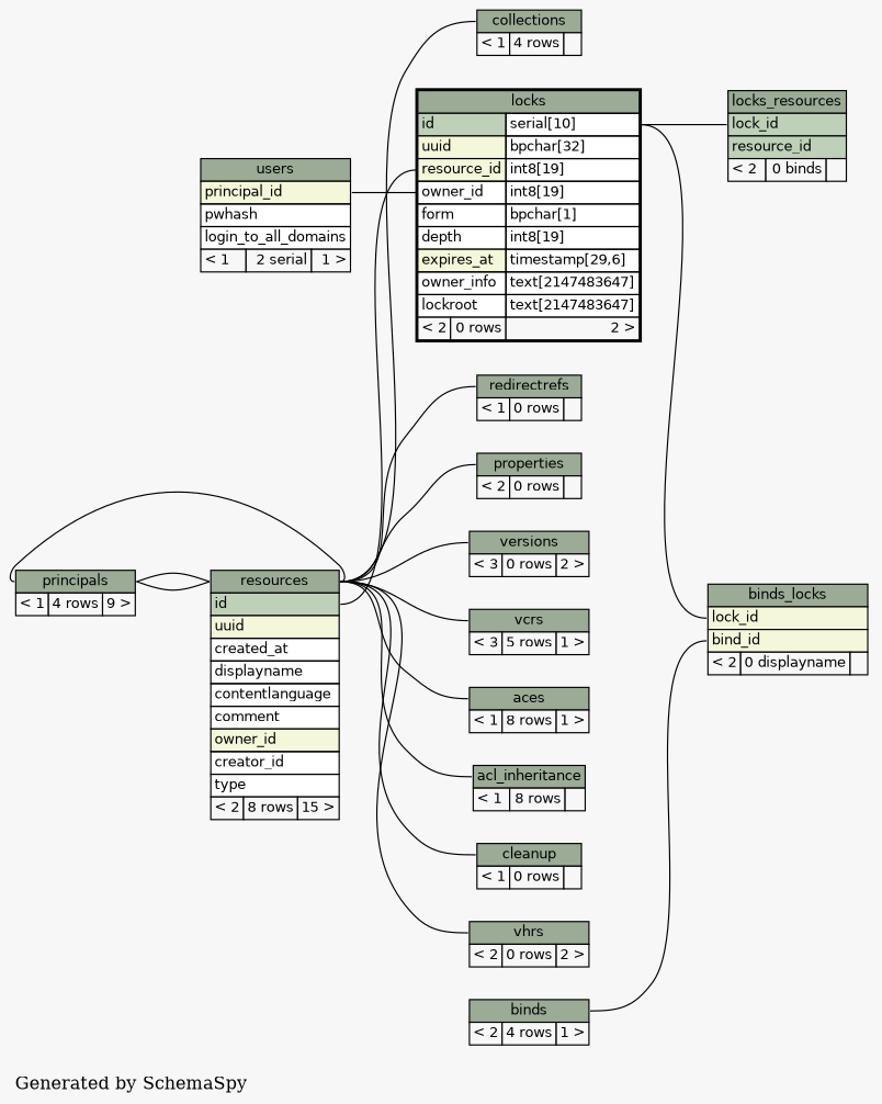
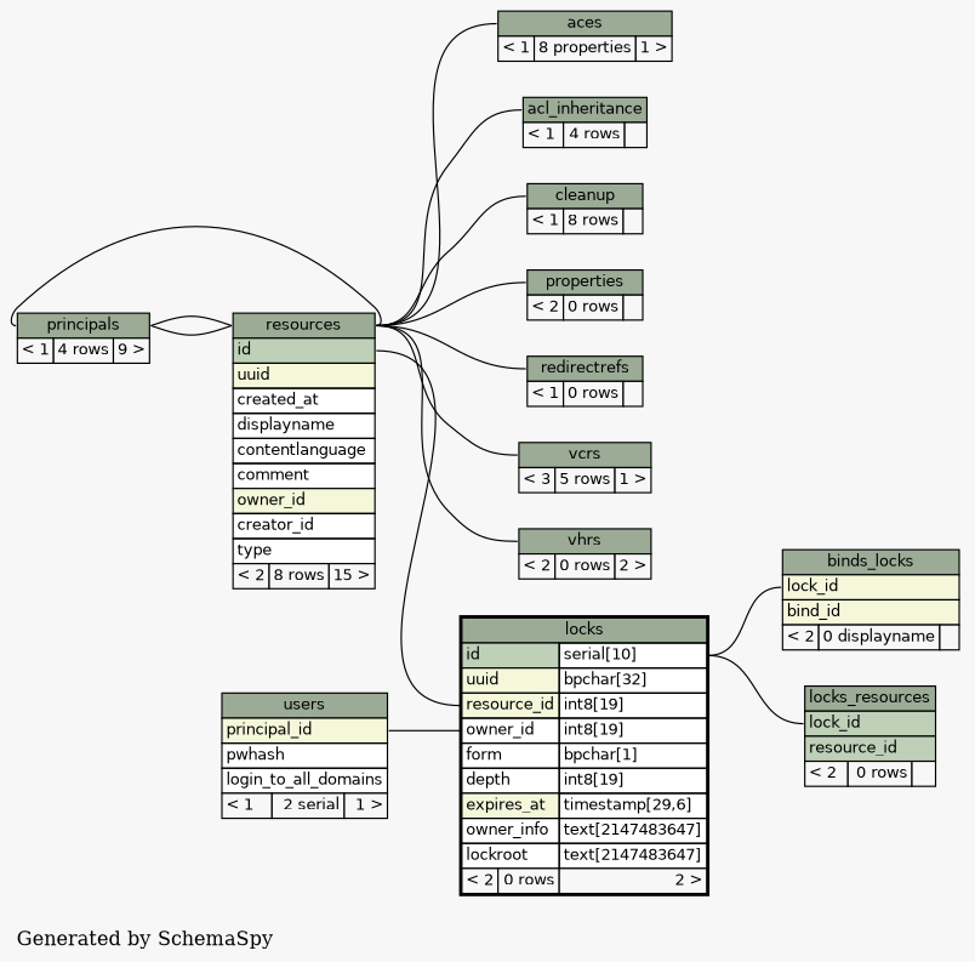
  digraph {
    bgcolor="#f7f7f7"
    label="\nGenerated by SchemaSpy"
    labeljust=l
    rankdir=RL
    node [fontname=Helvetica fontsize=11 shape=plaintext]
    edge [arrowhead=none arrowsize=0.8 arrowtail=crowtee headport="resources.heading:e" tailport="resources.heading:w"]
-   n1 [label=<     <TABLE BORDER="0" CELLBORDER="1" CELLSPACING="0" BGCOLOR="#ffffff">       <TR><TD PORT="aces.heading" COLSPAN="3" BGCOLOR="#9bab96" ALIGN="CENTER">aces</TD></TR>       <TR><TD ALIGN="LEFT" BGCOLOR="#f7f7f7">&lt; 1</TD><TD ALIGN="RIGHT" BGCOLOR="#f7f7f7">8 rows</TD><TD ALIGN="RIGHT" BGCOLOR="#f7f7f7">1 &gt;</TD></TR>     </TABLE>>]
+   n1 [label=<     <TABLE BORDER="0" CELLBORDER="1" CELLSPACING="0" BGCOLOR="#ffffff">       <TR><TD PORT="aces.heading" COLSPAN="3" BGCOLOR="#9bab96" ALIGN="CENTER">aces</TD></TR>       <TR><TD ALIGN="LEFT" BGCOLOR="#f7f7f7">&lt; 1</TD><TD ALIGN="RIGHT" BGCOLOR="#f7f7f7">8 properties</TD><TD ALIGN="RIGHT" BGCOLOR="#f7f7f7">1 &gt;</TD></TR>     </TABLE>>]
    n2 [label=<     <TABLE BORDER="0" CELLBORDER="1" CELLSPACING="0" BGCOLOR="#ffffff">       <TR><TD PORT="resources.heading" COLSPAN="3" BGCOLOR="#9bab96" ALIGN="CENTER">resources</TD></TR>       <TR><TD PORT="id" COLSPAN="3" BGCOLOR="#bed1b8" ALIGN="LEFT">id</TD></TR>       <TR><TD PORT="uuid" COLSPAN="3" BGCOLOR="#f4f7da" ALIGN="LEFT">uuid</TD></TR>       <TR><TD PORT="created_at" COLSPAN="3" ALIGN="LEFT">created_at</TD></TR>       <TR><TD PORT="displayname" COLSPAN="3" ALIGN="LEFT">displayname</TD></TR>       <TR><TD PORT="contentlanguage" COLSPAN="3" ALIGN="LEFT">contentlanguage</TD></TR>       <TR><TD PORT="comment" COLSPAN="3" ALIGN="LEFT">comment</TD></TR>       <TR><TD PORT="owner_id" COLSPAN="3" BGCOLOR="#f4f7da" ALIGN="LEFT">owner_id</TD></TR>       <TR><TD PORT="creator_id" COLSPAN="3" ALIGN="LEFT">creator_id</TD></TR>       <TR><TD PORT="type" COLSPAN="3" ALIGN="LEFT">type</TD></TR>       <TR><TD ALIGN="LEFT" BGCOLOR="#f7f7f7">&lt; 2</TD><TD ALIGN="RIGHT" BGCOLOR="#f7f7f7">8 rows</TD><TD ALIGN="RIGHT" BGCOLOR="#f7f7f7">15 &gt;</TD></TR>     </TABLE>>]
    n3 [label=<     <TABLE BORDER="0" CELLBORDER="1" CELLSPACING="0" BGCOLOR="#ffffff">       <TR><TD PORT="principals.heading" COLSPAN="3" BGCOLOR="#9bab96" ALIGN="CENTER">principals</TD></TR>       <TR><TD ALIGN="LEFT" BGCOLOR="#f7f7f7">&lt; 1</TD><TD ALIGN="RIGHT" BGCOLOR="#f7f7f7">4 rows</TD><TD ALIGN="RIGHT" BGCOLOR="#f7f7f7">9 &gt;</TD></TR>     </TABLE>>]
-   n4 [label=<     <TABLE BORDER="0" CELLBORDER="1" CELLSPACING="0" BGCOLOR="#ffffff">       <TR><TD PORT="acl_inheritance.heading" COLSPAN="3" BGCOLOR="#9bab96" ALIGN="CENTER">acl_inheritance</TD></TR>       <TR><TD ALIGN="LEFT" BGCOLOR="#f7f7f7">&lt; 1</TD><TD ALIGN="RIGHT" BGCOLOR="#f7f7f7">8 rows</TD><TD ALIGN="RIGHT" BGCOLOR="#f7f7f7">  </TD></TR>     </TABLE>>]
+   n4 [label=<     <TABLE BORDER="0" CELLBORDER="1" CELLSPACING="0" BGCOLOR="#ffffff">       <TR><TD PORT="acl_inheritance.heading" COLSPAN="3" BGCOLOR="#9bab96" ALIGN="CENTER">acl_inheritance</TD></TR>       <TR><TD ALIGN="LEFT" BGCOLOR="#f7f7f7">&lt; 1</TD><TD ALIGN="RIGHT" BGCOLOR="#f7f7f7">4 rows</TD><TD ALIGN="RIGHT" BGCOLOR="#f7f7f7">  </TD></TR>     </TABLE>>]
    n5 [label=<     <TABLE BORDER="0" CELLBORDER="1" CELLSPACING="0" BGCOLOR="#ffffff">       <TR><TD PORT="binds_locks.heading" COLSPAN="3" BGCOLOR="#9bab96" ALIGN="CENTER">binds_locks</TD></TR>       <TR><TD PORT="lock_id" COLSPAN="3" BGCOLOR="#f4f7da" ALIGN="LEFT">lock_id</TD></TR>       <TR><TD PORT="bind_id" COLSPAN="3" BGCOLOR="#f4f7da" ALIGN="LEFT">bind_id</TD></TR>       <TR><TD ALIGN="LEFT" BGCOLOR="#f7f7f7">&lt; 2</TD><TD ALIGN="RIGHT" BGCOLOR="#f7f7f7">0 displayname</TD><TD ALIGN="RIGHT" BGCOLOR="#f7f7f7">  </TD></TR>     </TABLE>>]
-   n6 [label=<     <TABLE BORDER="0" CELLBORDER="1" CELLSPACING="0" BGCOLOR="#ffffff">       <TR><TD PORT="binds.heading" COLSPAN="3" BGCOLOR="#9bab96" ALIGN="CENTER">binds</TD></TR>       <TR><TD ALIGN="LEFT" BGCOLOR="#f7f7f7">&lt; 2</TD><TD ALIGN="RIGHT" BGCOLOR="#f7f7f7">4 rows</TD><TD ALIGN="RIGHT" BGCOLOR="#f7f7f7">1 &gt;</TD></TR>     </TABLE>>]
    n7 [label=<     <TABLE BORDER="2" CELLBORDER="1" CELLSPACING="0" BGCOLOR="#ffffff">       <TR><TD PORT="locks.heading" COLSPAN="3" BGCOLOR="#9bab96" ALIGN="CENTER">locks</TD></TR>       <TR><TD PORT="id" COLSPAN="2" BGCOLOR="#bed1b8" ALIGN="LEFT">id</TD><TD PORT="id.type" ALIGN="LEFT">serial[10]</TD></TR>       <TR><TD PORT="uuid" COLSPAN="2" BGCOLOR="#f4f7da" ALIGN="LEFT">uuid</TD><TD PORT="uuid.type" ALIGN="LEFT">bpchar[32]</TD></TR>       <TR><TD PORT="resource_id" COLSPAN="2" BGCOLOR="#f4f7da" ALIGN="LEFT">resource_id</TD><TD PORT="resource_id.type" ALIGN="LEFT">int8[19]</TD></TR>       <TR><TD PORT="owner_id" COLSPAN="2" ALIGN="LEFT">owner_id</TD><TD PORT="owner_id.type" ALIGN="LEFT">int8[19]</TD></TR>       <TR><TD PORT="form" COLSPAN="2" ALIGN="LEFT">form</TD><TD PORT="form.type" ALIGN="LEFT">bpchar[1]</TD></TR>       <TR><TD PORT="depth" COLSPAN="2" ALIGN="LEFT">depth</TD><TD PORT="depth.type" ALIGN="LEFT">int8[19]</TD></TR>       <TR><TD PORT="expires_at" COLSPAN="2" BGCOLOR="#f4f7da" ALIGN="LEFT">expires_at</TD><TD PORT="expires_at.type" ALIGN="LEFT">timestamp[29,6]</TD></TR>       <TR><TD PORT="owner_info" COLSPAN="2" ALIGN="LEFT">owner_info</TD><TD PORT="owner_info.type" ALIGN="LEFT">text[2147483647]</TD></TR>       <TR><TD PORT="lockroot" COLSPAN="2" ALIGN="LEFT">lockroot</TD><TD PORT="lockroot.type" ALIGN="LEFT">text[2147483647]</TD></TR>       <TR><TD ALIGN="LEFT" BGCOLOR="#f7f7f7">&lt; 2</TD><TD ALIGN="RIGHT" BGCOLOR="#f7f7f7">0 rows</TD><TD ALIGN="RIGHT" BGCOLOR="#f7f7f7">2 &gt;</TD></TR>     </TABLE>>]
    n8 [label=<     <TABLE BORDER="0" CELLBORDER="1" CELLSPACING="0" BGCOLOR="#ffffff">       <TR><TD PORT="users.heading" COLSPAN="3" BGCOLOR="#9bab96" ALIGN="CENTER">users</TD></TR>       <TR><TD PORT="principal_id" COLSPAN="3" BGCOLOR="#f4f7da" ALIGN="LEFT">principal_id</TD></TR>       <TR><TD PORT="pwhash" COLSPAN="3" ALIGN="LEFT">pwhash</TD></TR>       <TR><TD PORT="login_to_all_domains" COLSPAN="3" ALIGN="LEFT">login_to_all_domains</TD></TR>       <TR><TD ALIGN="LEFT" BGCOLOR="#f7f7f7">&lt; 1</TD><TD ALIGN="RIGHT" BGCOLOR="#f7f7f7">2 serial</TD><TD ALIGN="RIGHT" BGCOLOR="#f7f7f7">1 &gt;</TD></TR>     </TABLE>>]
-   n9 [label=<     <TABLE BORDER="0" CELLBORDER="1" CELLSPACING="0" BGCOLOR="#ffffff">       <TR><TD PORT="cleanup.heading" COLSPAN="3" BGCOLOR="#9bab96" ALIGN="CENTER">cleanup</TD></TR>       <TR><TD ALIGN="LEFT" BGCOLOR="#f7f7f7">&lt; 1</TD><TD ALIGN="RIGHT" BGCOLOR="#f7f7f7">0 rows</TD><TD ALIGN="RIGHT" BGCOLOR="#f7f7f7">  </TD></TR>     </TABLE>>]
-   n10 [label=<     <TABLE BORDER="0" CELLBORDER="1" CELLSPACING="0" BGCOLOR="#ffffff">       <TR><TD PORT="collections.heading" COLSPAN="3" BGCOLOR="#9bab96" ALIGN="CENTER">collections</TD></TR>       <TR><TD ALIGN="LEFT" BGCOLOR="#f7f7f7">&lt; 1</TD><TD ALIGN="RIGHT" BGCOLOR="#f7f7f7">4 rows</TD><TD ALIGN="RIGHT" BGCOLOR="#f7f7f7">  </TD></TR>     </TABLE>>]
-   n11 [label=<     <TABLE BORDER="0" CELLBORDER="1" CELLSPACING="0" BGCOLOR="#ffffff">       <TR><TD PORT="locks_resources.heading" COLSPAN="3" BGCOLOR="#9bab96" ALIGN="CENTER">locks_resources</TD></TR>       <TR><TD PORT="lock_id" COLSPAN="3" BGCOLOR="#bed1b8" ALIGN="LEFT">lock_id</TD></TR>       <TR><TD PORT="resource_id" COLSPAN="3" BGCOLOR="#bed1b8" ALIGN="LEFT">resource_id</TD></TR>       <TR><TD ALIGN="LEFT" BGCOLOR="#f7f7f7">&lt; 2</TD><TD ALIGN="RIGHT" BGCOLOR="#f7f7f7">0 binds</TD><TD ALIGN="RIGHT" BGCOLOR="#f7f7f7">  </TD></TR>     </TABLE>>]
+   n9 [label=<     <TABLE BORDER="0" CELLBORDER="1" CELLSPACING="0" BGCOLOR="#ffffff">       <TR><TD PORT="cleanup.heading" COLSPAN="3" BGCOLOR="#9bab96" ALIGN="CENTER">cleanup</TD></TR>       <TR><TD ALIGN="LEFT" BGCOLOR="#f7f7f7">&lt; 1</TD><TD ALIGN="RIGHT" BGCOLOR="#f7f7f7">8 rows</TD><TD ALIGN="RIGHT" BGCOLOR="#f7f7f7">  </TD></TR>     </TABLE>>]
+   n11 [label=<     <TABLE BORDER="0" CELLBORDER="1" CELLSPACING="0" BGCOLOR="#ffffff">       <TR><TD PORT="locks_resources.heading" COLSPAN="3" BGCOLOR="#9bab96" ALIGN="CENTER">locks_resources</TD></TR>       <TR><TD PORT="lock_id" COLSPAN="3" BGCOLOR="#bed1b8" ALIGN="LEFT">lock_id</TD></TR>       <TR><TD PORT="resource_id" COLSPAN="3" BGCOLOR="#bed1b8" ALIGN="LEFT">resource_id</TD></TR>       <TR><TD ALIGN="LEFT" BGCOLOR="#f7f7f7">&lt; 2</TD><TD ALIGN="RIGHT" BGCOLOR="#f7f7f7">0 rows</TD><TD ALIGN="RIGHT" BGCOLOR="#f7f7f7">  </TD></TR>     </TABLE>>]
    n12 [label=<     <TABLE BORDER="0" CELLBORDER="1" CELLSPACING="0" BGCOLOR="#ffffff">       <TR><TD PORT="properties.heading" COLSPAN="3" BGCOLOR="#9bab96" ALIGN="CENTER">properties</TD></TR>       <TR><TD ALIGN="LEFT" BGCOLOR="#f7f7f7">&lt; 2</TD><TD ALIGN="RIGHT" BGCOLOR="#f7f7f7">0 rows</TD><TD ALIGN="RIGHT" BGCOLOR="#f7f7f7">  </TD></TR>     </TABLE>>]
    n13 [label=<     <TABLE BORDER="0" CELLBORDER="1" CELLSPACING="0" BGCOLOR="#ffffff">       <TR><TD PORT="redirectrefs.heading" COLSPAN="3" BGCOLOR="#9bab96" ALIGN="CENTER">redirectrefs</TD></TR>       <TR><TD ALIGN="LEFT" BGCOLOR="#f7f7f7">&lt; 1</TD><TD ALIGN="RIGHT" BGCOLOR="#f7f7f7">0 rows</TD><TD ALIGN="RIGHT" BGCOLOR="#f7f7f7">  </TD></TR>     </TABLE>>]
    n14 [label=<     <TABLE BORDER="0" CELLBORDER="1" CELLSPACING="0" BGCOLOR="#ffffff">       <TR><TD PORT="vcrs.heading" COLSPAN="3" BGCOLOR="#9bab96" ALIGN="CENTER">vcrs</TD></TR>       <TR><TD ALIGN="LEFT" BGCOLOR="#f7f7f7">&lt; 3</TD><TD ALIGN="RIGHT" BGCOLOR="#f7f7f7">5 rows</TD><TD ALIGN="RIGHT" BGCOLOR="#f7f7f7">1 &gt;</TD></TR>     </TABLE>>]
-   n15 [label=<     <TABLE BORDER="0" CELLBORDER="1" CELLSPACING="0" BGCOLOR="#ffffff">       <TR><TD PORT="versions.heading" COLSPAN="3" BGCOLOR="#9bab96" ALIGN="CENTER">versions</TD></TR>       <TR><TD ALIGN="LEFT" BGCOLOR="#f7f7f7">&lt; 3</TD><TD ALIGN="RIGHT" BGCOLOR="#f7f7f7">0 rows</TD><TD ALIGN="RIGHT" BGCOLOR="#f7f7f7">2 &gt;</TD></TR>     </TABLE>>]
    n16 [label=<     <TABLE BORDER="0" CELLBORDER="1" CELLSPACING="0" BGCOLOR="#ffffff">       <TR><TD PORT="vhrs.heading" COLSPAN="3" BGCOLOR="#9bab96" ALIGN="CENTER">vhrs</TD></TR>       <TR><TD ALIGN="LEFT" BGCOLOR="#f7f7f7">&lt; 2</TD><TD ALIGN="RIGHT" BGCOLOR="#f7f7f7">0 rows</TD><TD ALIGN="RIGHT" BGCOLOR="#f7f7f7">2 &gt;</TD></TR>     </TABLE>>]
    n1 -> n2 [tailport="aces.heading:w"]
    n2 -> n3 [headport="principals.heading:e"]
    n2 -> n3 [headport="principals.heading:e"]
    n3 -> n2 [arrowtail=tee tailport="principals.heading:w"]
    n4 -> n2 [arrowtail=tee tailport="acl_inheritance.heading:w"]
-   n5 -> n6 [headport="binds.heading:e" tailport="bind_id:w"]
    n5 -> n7 [headport="id.type:e" tailport="lock_id:w"]
    n7 -> n2 [headport="id:e" tailport="resource_id:w"]
    n7 -> n8 [headport="principal_id:e" tailport="owner_id:w"]
    n9 -> n2 [tailport="cleanup.heading:w"]
-   n10 -> n2 [arrowtail=tee tailport="collections.heading:w"]
    n11 -> n7 [headport="id.type:e" tailport="lock_id:w"]
    n12 -> n2 [tailport="properties.heading:w"]
    n13 -> n2 [arrowtail=tee tailport="redirectrefs.heading:w"]
    n14 -> n2 [arrowtail=tee tailport="vcrs.heading:w"]
-   n15 -> n2 [arrowtail=tee tailport="versions.heading:w"]
    n16 -> n2 [arrowtail=tee tailport="vhrs.heading:w"]
  }
